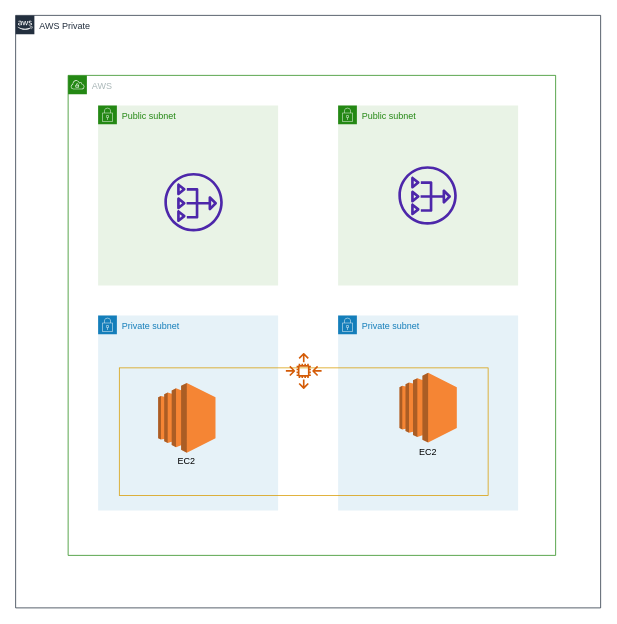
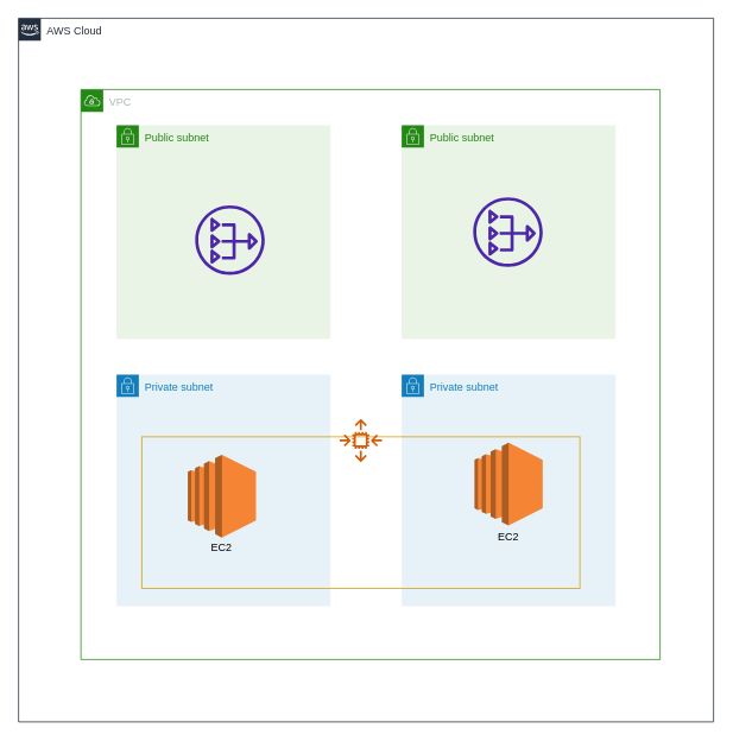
  <mxCell id="0" />
  <mxCell id="1" parent="0" />
- <mxCell id="2" value="AWS Private" style="points=[[0,0],[0.25,0],[0.5,0],[0.75,0],[1,0],[1,0.25],[1,0.5],[1,0.75],[1,1],[0.75,1],[0.5,1],[0.25,1],[0,1],[0,0.75],[0,0.5],[0,0.25]];outlineConnect=0;gradientColor=none;html=1;whiteSpace=wrap;fontSize=12;fontStyle=0;shape=mxgraph.aws4.group;grIcon=mxgraph.aws4.group_aws_cloud_alt;strokeColor=#232F3E;fillColor=none;verticalAlign=top;align=left;spacingLeft=30;fontColor=#232F3E;dashed=0;labelBackgroundColor=#ffffff;container=1;pointerEvents=0;collapsible=0;recursiveResize=0;" parent="1" vertex="1"><mxGeometry x="20" y="20" width="780" height="790" as="geometry" /></mxCell>
- <mxCell id="3" value="AWS" style="points=[[0,0],[0.25,0],[0.5,0],[0.75,0],[1,0],[1,0.25],[1,0.5],[1,0.75],[1,1],[0.75,1],[0.5,1],[0.25,1],[0,1],[0,0.75],[0,0.5],[0,0.25]];outlineConnect=0;gradientColor=none;html=1;whiteSpace=wrap;fontSize=12;fontStyle=0;container=1;pointerEvents=0;collapsible=0;recursiveResize=0;shape=mxgraph.aws4.group;grIcon=mxgraph.aws4.group_vpc;strokeColor=#248814;fillColor=none;verticalAlign=top;align=left;spacingLeft=30;fontColor=#AAB7B8;dashed=0;" vertex="1" parent="2"><mxGeometry x="70" y="80" width="650" height="640" as="geometry" /></mxCell>
+ <mxCell id="2" value="AWS Cloud" style="points=[[0,0],[0.25,0],[0.5,0],[0.75,0],[1,0],[1,0.25],[1,0.5],[1,0.75],[1,1],[0.75,1],[0.5,1],[0.25,1],[0,1],[0,0.75],[0,0.5],[0,0.25]];outlineConnect=0;gradientColor=none;html=1;whiteSpace=wrap;fontSize=12;fontStyle=0;shape=mxgraph.aws4.group;grIcon=mxgraph.aws4.group_aws_cloud_alt;strokeColor=#232F3E;fillColor=none;verticalAlign=top;align=left;spacingLeft=30;fontColor=#232F3E;dashed=0;labelBackgroundColor=#ffffff;container=1;pointerEvents=0;collapsible=0;recursiveResize=0;" parent="1" vertex="1"><mxGeometry x="20" y="20" width="780" height="790" as="geometry" /></mxCell>
+ <mxCell id="3" value="VPC" style="points=[[0,0],[0.25,0],[0.5,0],[0.75,0],[1,0],[1,0.25],[1,0.5],[1,0.75],[1,1],[0.75,1],[0.5,1],[0.25,1],[0,1],[0,0.75],[0,0.5],[0,0.25]];outlineConnect=0;gradientColor=none;html=1;whiteSpace=wrap;fontSize=12;fontStyle=0;container=1;pointerEvents=0;collapsible=0;recursiveResize=0;shape=mxgraph.aws4.group;grIcon=mxgraph.aws4.group_vpc;strokeColor=#248814;fillColor=none;verticalAlign=top;align=left;spacingLeft=30;fontColor=#AAB7B8;dashed=0;" vertex="1" parent="2"><mxGeometry x="70" y="80" width="650" height="640" as="geometry" /></mxCell>
  <mxCell id="4" value="Private subnet" style="points=[[0,0],[0.25,0],[0.5,0],[0.75,0],[1,0],[1,0.25],[1,0.5],[1,0.75],[1,1],[0.75,1],[0.5,1],[0.25,1],[0,1],[0,0.75],[0,0.5],[0,0.25]];outlineConnect=0;gradientColor=none;html=1;whiteSpace=wrap;fontSize=12;fontStyle=0;container=1;pointerEvents=0;collapsible=0;recursiveResize=0;shape=mxgraph.aws4.group;grIcon=mxgraph.aws4.group_security_group;grStroke=0;strokeColor=#147EBA;fillColor=#E6F2F8;verticalAlign=top;align=left;spacingLeft=30;fontColor=#147EBA;dashed=0;" vertex="1" parent="3"><mxGeometry x="360" y="320" width="240" height="260" as="geometry" /></mxCell>
  <mxCell id="5" value="" style="group" vertex="1" connectable="0" parent="4"><mxGeometry x="81.75" y="76.5" width="76.5" height="120" as="geometry" /></mxCell>
  <mxCell id="6" value="" style="outlineConnect=0;dashed=0;verticalLabelPosition=bottom;verticalAlign=top;align=center;html=1;shape=mxgraph.aws3.ec2;fillColor=#F58534;gradientColor=none;" vertex="1" parent="5"><mxGeometry width="76.5" height="93" as="geometry" /></mxCell>
  <mxCell id="7" value="EC2" style="text;html=1;strokeColor=none;fillColor=none;align=center;verticalAlign=middle;whiteSpace=wrap;rounded=0;" vertex="1" parent="5"><mxGeometry x="8.25" y="90" width="60" height="30" as="geometry" /></mxCell>
  <mxCell id="8" value="Private subnet" style="points=[[0,0],[0.25,0],[0.5,0],[0.75,0],[1,0],[1,0.25],[1,0.5],[1,0.75],[1,1],[0.75,1],[0.5,1],[0.25,1],[0,1],[0,0.75],[0,0.5],[0,0.25]];outlineConnect=0;gradientColor=none;html=1;whiteSpace=wrap;fontSize=12;fontStyle=0;container=1;pointerEvents=0;collapsible=0;recursiveResize=0;shape=mxgraph.aws4.group;grIcon=mxgraph.aws4.group_security_group;grStroke=0;strokeColor=#147EBA;fillColor=#E6F2F8;verticalAlign=top;align=left;spacingLeft=30;fontColor=#147EBA;dashed=0;" vertex="1" parent="3"><mxGeometry x="40" y="320" width="240" height="260" as="geometry" /></mxCell>
  <mxCell id="9" value="" style="group;fillColor=none;gradientColor=none;" vertex="1" connectable="0" parent="8"><mxGeometry x="80" y="90" width="440" height="150" as="geometry" /></mxCell>
  <mxCell id="10" value="" style="outlineConnect=0;dashed=0;verticalLabelPosition=bottom;verticalAlign=top;align=center;html=1;shape=mxgraph.aws3.ec2;fillColor=#F58534;gradientColor=none;" vertex="1" parent="9"><mxGeometry width="76.5" height="93" as="geometry" /></mxCell>
  <mxCell id="11" value="EC2" style="text;html=1;strokeColor=none;fillColor=none;align=center;verticalAlign=middle;whiteSpace=wrap;rounded=0;" vertex="1" parent="9"><mxGeometry x="8.25" y="90" width="60" height="30" as="geometry" /></mxCell>
  <mxCell id="12" value="" style="rounded=0;whiteSpace=wrap;html=1;fillColor=none;strokeColor=#d79b00;" vertex="1" parent="9"><mxGeometry x="-51.75" y="-20" width="491.75" height="170" as="geometry" /></mxCell>
  <mxCell id="13" value="Public subnet" style="points=[[0,0],[0.25,0],[0.5,0],[0.75,0],[1,0],[1,0.25],[1,0.5],[1,0.75],[1,1],[0.75,1],[0.5,1],[0.25,1],[0,1],[0,0.75],[0,0.5],[0,0.25]];outlineConnect=0;gradientColor=none;html=1;whiteSpace=wrap;fontSize=12;fontStyle=0;container=1;pointerEvents=0;collapsible=0;recursiveResize=0;shape=mxgraph.aws4.group;grIcon=mxgraph.aws4.group_security_group;grStroke=0;strokeColor=#248814;fillColor=#E9F3E6;verticalAlign=top;align=left;spacingLeft=30;fontColor=#248814;dashed=0;" vertex="1" parent="3"><mxGeometry x="40" y="40" width="240" height="240" as="geometry" /></mxCell>
  <mxCell id="14" value="" style="sketch=0;outlineConnect=0;fontColor=#232F3E;gradientColor=none;fillColor=#4D27AA;strokeColor=none;dashed=0;verticalLabelPosition=bottom;verticalAlign=top;align=center;html=1;fontSize=12;fontStyle=0;aspect=fixed;pointerEvents=1;shape=mxgraph.aws4.nat_gateway;" vertex="1" parent="13"><mxGeometry x="88.25" y="90" width="78" height="78" as="geometry" /></mxCell>
  <mxCell id="15" value="Public subnet" style="points=[[0,0],[0.25,0],[0.5,0],[0.75,0],[1,0],[1,0.25],[1,0.5],[1,0.75],[1,1],[0.75,1],[0.5,1],[0.25,1],[0,1],[0,0.75],[0,0.5],[0,0.25]];outlineConnect=0;gradientColor=none;html=1;whiteSpace=wrap;fontSize=12;fontStyle=0;container=1;pointerEvents=0;collapsible=0;recursiveResize=0;shape=mxgraph.aws4.group;grIcon=mxgraph.aws4.group_security_group;grStroke=0;strokeColor=#248814;fillColor=#E9F3E6;verticalAlign=top;align=left;spacingLeft=30;fontColor=#248814;dashed=0;" vertex="1" parent="3"><mxGeometry x="360" y="40" width="240" height="240" as="geometry" /></mxCell>
  <mxCell id="16" value="" style="sketch=0;outlineConnect=0;fontColor=#232F3E;gradientColor=none;fillColor=#4D27AA;strokeColor=none;dashed=0;verticalLabelPosition=bottom;verticalAlign=top;align=center;html=1;fontSize=12;fontStyle=0;aspect=fixed;pointerEvents=1;shape=mxgraph.aws4.nat_gateway;" vertex="1" parent="15"><mxGeometry x="80.25" y="81" width="78" height="78" as="geometry" /></mxCell>
  <mxCell id="17" value="" style="sketch=0;outlineConnect=0;fontColor=#232F3E;gradientColor=none;fillColor=#D45B07;strokeColor=none;dashed=0;verticalLabelPosition=bottom;verticalAlign=top;align=center;html=1;fontSize=12;fontStyle=0;aspect=fixed;pointerEvents=1;shape=mxgraph.aws4.auto_scaling2;" vertex="1" parent="1"><mxGeometry x="380.12" y="470" width="48" height="48" as="geometry" /></mxCell>
